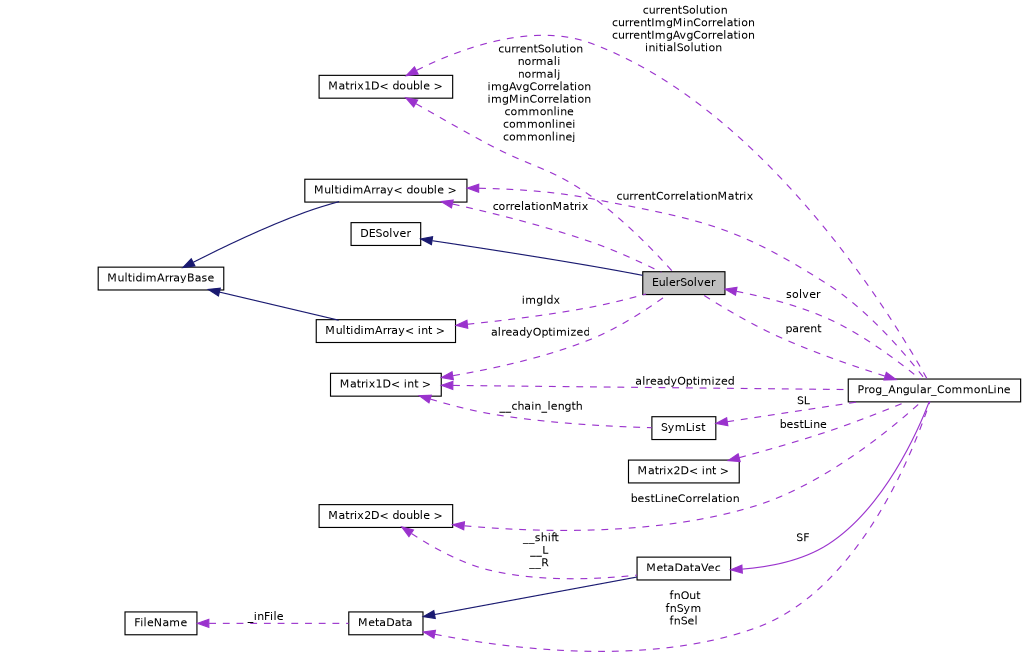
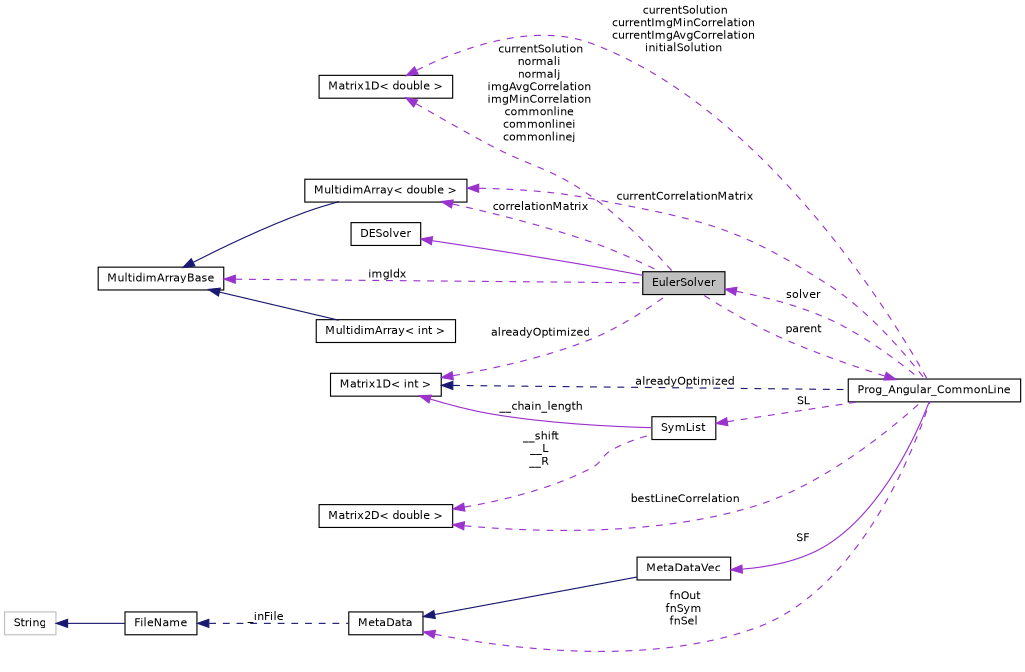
  digraph {
    rankdir=LR
    node [color=black fillcolor=white fontname=Helvetica fontsize=10 shape=record style=filled]
    edge [color=darkorchid3 dir=back fontname=Helvetica fontsize=10 labelfontname=Helvetica labelfontsize=10 style=dashed]
    n1 [fillcolor=grey75 fontcolor=black height=0.2 label=EulerSolver width=0.4]
    n2 [height=0.2 label=Prog_Angular_CommonLine width=0.4]
    n3 [height=0.2 label=DESolver width=0.4]
    n4 [height=0.2 label="Matrix1D\< double \>" width=0.4]
    n5 [height=0.2 label="MultidimArray\< double \>" width=0.4]
    n6 [height=0.2 label=MultidimArrayBase width=0.4]
    n7 [height=0.2 label="MultidimArray\< int \>" width=0.4]
    n8 [height=0.2 label="Matrix1D\< int \>" width=0.4]
    n9 [height=0.2 label=SymList width=0.4]
-   n10 [height=0.2 label="Matrix2D\< int \>" width=0.4]
    n11 [height=0.2 label=MetaDataVec width=0.4]
    n12 [height=0.2 label=MetaData width=0.4]
    n13 [height=0.2 label=FileName width=0.4]
+   n14 [color=grey75 height=0.2 label=String width=0.4]
    n15 [height=0.2 label="Matrix2D\< double \>" width=0.4]
    n1 -> n2 [label=" solver"]
    n2 -> n1 [label=" parent"]
-   n3 -> n1 [color=midnightblue style=solid]
+   n3 -> n1 [style=solid]
    n4 -> n1 [label=" currentSolution\nnormali\nnormalj\nimgAvgCorrelation\nimgMinCorrelation\ncommonline\ncommonlinei\ncommonlinej"]
    n4 -> n2 [label=" currentSolution\ncurrentImgMinCorrelation\ncurrentImgAvgCorrelation\ninitialSolution"]
    n5 -> n1 [label=" correlationMatrix"]
    n5 -> n2 [label=" currentCorrelationMatrix"]
    n6 -> n5 [color=midnightblue style=solid]
    n6 -> n7 [color=midnightblue style=solid]
-   n7 -> n1 [label=" imgIdx"]
+   n6 -> n1 [label=" imgIdx"]
    n8 -> n1 [label=" alreadyOptimized"]
-   n8 -> n2 [label=" alreadyOptimized"]
-   n8 -> n9 [label=" __chain_length"]
+   n8 -> n2 [color=midnightblue label=" alreadyOptimized"]
+   n8 -> n9 [label=" __chain_length" style=solid]
    n9 -> n2 [label=" SL"]
-   n10 -> n2 [label=" bestLine"]
    n11 -> n2 [label=" SF" style=solid]
    n12 -> n2 [label=" fnOut\nfnSym\nfnSel"]
    n12 -> n11 [color=midnightblue style=solid]
-   n13 -> n12 [label=" _inFile"]
+   n13 -> n12 [color=midnightblue label=" _inFile"]
+   n14 -> n13 [color=midnightblue style=solid]
    n15 -> n2 [label=" bestLineCorrelation"]
-   n15 -> n11 [label=" __shift\n__L\n__R"]
+   n15 -> n9 [label=" __shift\n__L\n__R"]
  }
